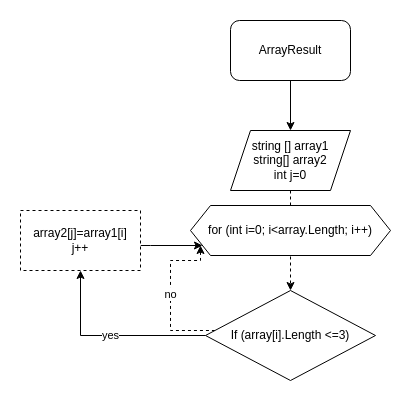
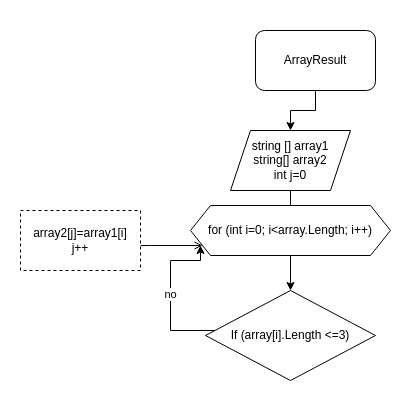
  <mxCell id="0" />
  <mxCell id="1" parent="0" />
  <mxCell id="2" value="" style="edgeStyle=orthogonalEdgeStyle;rounded=0;orthogonalLoop=1;jettySize=auto;html=1;fontColor=#000000;" edge="1" parent="1" source="3" target="5"><mxGeometry relative="1" as="geometry" /></mxCell>
- <mxCell id="3" value="&lt;font color=&quot;#000000&quot;&gt;ArrayResult&lt;/font&gt;" style="rounded=1;whiteSpace=wrap;html=1;labelBackgroundColor=#ffffff;fontColor=#FFFFFF;" vertex="1" parent="1"><mxGeometry x="230" y="20" width="120" height="60" as="geometry" /></mxCell>
- <mxCell id="4" value="" style="edgeStyle=orthogonalEdgeStyle;rounded=0;orthogonalLoop=1;jettySize=auto;html=1;fontColor=#000000;dashed=1;" edge="1" parent="1" source="5" target="9"><mxGeometry relative="1" as="geometry" /></mxCell>
+ <mxCell id="3" value="&lt;font color=&quot;#000000&quot;&gt;ArrayResult&lt;/font&gt;" style="rounded=1;whiteSpace=wrap;html=1;labelBackgroundColor=#ffffff;fontColor=#FFFFFF;" vertex="1" parent="1"><mxGeometry x="255" y="30" width="120" height="60" as="geometry" /></mxCell>
+ <mxCell id="4" value="" style="edgeStyle=orthogonalEdgeStyle;rounded=0;orthogonalLoop=1;jettySize=auto;html=1;fontColor=#000000;" edge="1" parent="1" source="5" target="9"><mxGeometry relative="1" as="geometry" /></mxCell>
  <mxCell id="5" value="string [] array1&lt;br&gt;string[] array2&lt;br&gt;int j=0" style="shape=parallelogram;perimeter=parallelogramPerimeter;whiteSpace=wrap;html=1;fixedSize=1;labelBackgroundColor=#ffffff;fontColor=#000000;" vertex="1" parent="1"><mxGeometry x="230" y="130" width="120" height="60" as="geometry" /></mxCell>
  <mxCell id="6" value="for (int i=0; i&amp;lt;array.Length; i++)" style="shape=hexagon;perimeter=hexagonPerimeter2;whiteSpace=wrap;html=1;fixedSize=1;labelBackgroundColor=#ffffff;fontColor=#000000;" vertex="1" parent="1"><mxGeometry x="190" y="205" width="200" height="50" as="geometry" /></mxCell>
- <mxCell id="7" value="yes" style="edgeStyle=orthogonalEdgeStyle;rounded=0;orthogonalLoop=1;jettySize=auto;html=1;entryX=0.5;entryY=1;entryDx=0;entryDy=0;fontColor=#000000;" edge="1" parent="1" source="9" target="11"><mxGeometry relative="1" as="geometry" /></mxCell>
- <mxCell id="8" value="no" style="edgeStyle=orthogonalEdgeStyle;rounded=0;orthogonalLoop=1;jettySize=auto;html=1;fontColor=#000000;entryX=0.05;entryY=0.8;entryDx=0;entryDy=0;entryPerimeter=0;dashed=1;" edge="1" parent="1" source="9" target="6"><mxGeometry relative="1" as="geometry"><mxPoint x="170" y="260" as="targetPoint" /><Array as="points"><mxPoint x="170" y="330" /><mxPoint x="170" y="260" /></Array></mxGeometry></mxCell>
+ <mxCell id="8" value="no" style="edgeStyle=orthogonalEdgeStyle;rounded=0;orthogonalLoop=1;jettySize=auto;html=1;fontColor=#000000;entryX=0.05;entryY=0.8;entryDx=0;entryDy=0;entryPerimeter=0;" edge="1" parent="1" source="9" target="6"><mxGeometry relative="1" as="geometry"><mxPoint x="170" y="260" as="targetPoint" /><Array as="points"><mxPoint x="170" y="330" /><mxPoint x="170" y="260" /></Array></mxGeometry></mxCell>
  <mxCell id="9" value="If (array[i].Length &amp;lt;=3)" style="rhombus;whiteSpace=wrap;html=1;labelBackgroundColor=#ffffff;fontColor=#000000;" vertex="1" parent="1"><mxGeometry x="205" y="290" width="170" height="90" as="geometry" /></mxCell>
- <mxCell id="10" style="edgeStyle=orthogonalEdgeStyle;rounded=0;orthogonalLoop=1;jettySize=auto;html=1;fontColor=#000000;" edge="1" parent="1" source="11" target="6"><mxGeometry relative="1" as="geometry"><Array as="points"><mxPoint x="150" y="245" /><mxPoint x="150" y="245" /></Array></mxGeometry></mxCell>
+ <mxCell id="10" style="edgeStyle=orthogonalEdgeStyle;rounded=0;orthogonalLoop=1;jettySize=auto;html=1;fontColor=#000000;endArrow=open;" edge="1" parent="1" source="11" target="6"><mxGeometry relative="1" as="geometry"><Array as="points"><mxPoint x="150" y="245" /><mxPoint x="150" y="245" /></Array></mxGeometry></mxCell>
  <mxCell id="11" value="array2[j]=array1[i]&lt;br&gt;j++" style="rounded=0;whiteSpace=wrap;html=1;labelBackgroundColor=#ffffff;fontColor=#000000;dashed=1;" vertex="1" parent="1"><mxGeometry x="20" y="210" width="120" height="60" as="geometry" /></mxCell>
